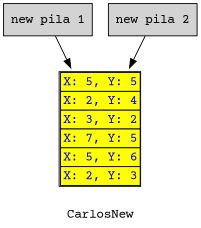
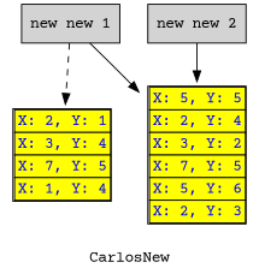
  digraph {
    fontname="Courier Prime"
    label="\nCarlosNew"
    node [fontname="Courier Prime" shape=box]
    edge [fontname="Courier Prime" style=solid]
-   n1 [label="new pila 1" rankdir=UD style=filled]
-   n2 [label="new pila 2" rankdir=UD style=filled]
+   n1 [label="new new 1" rankdir=UD style=filled]
+   n2 [label="new new 2" rankdir=UD style=filled]
+   n3 [label=< 	<table border="1" cellborder="1" cellspacing="0"> 		<tr><td bgcolor="yellow"><font color="#0000ff">X: 2, Y: 1</font></td></tr> 		<tr><td bgcolor="yellow"><font color="#0000ff">X: 3, Y: 4</font></td></tr> 		<tr><td bgcolor="yellow"><font color="#0000ff">X: 7, Y: 5</font></td></tr> 		<tr><td bgcolor="yellow"><font color="#0000ff">X: 1, Y: 4</font></td></tr> 	</table>> shape=plaintext]
    n4 [label=< 	<table border="1" cellborder="1" cellspacing="0"> 		<tr><td bgcolor="yellow"><font color="#0000ff">X: 5, Y: 5</font></td></tr> 		<tr><td bgcolor="yellow"><font color="#0000ff">X: 2, Y: 4</font></td></tr> 		<tr><td bgcolor="yellow"><font color="#0000ff">X: 3, Y: 2</font></td></tr> 		<tr><td bgcolor="yellow"><font color="#0000ff">X: 7, Y: 5</font></td></tr> 		<tr><td bgcolor="yellow"><font color="#0000ff">X: 5, Y: 6</font></td></tr> 		<tr><td bgcolor="yellow"><font color="#0000ff">X: 2, Y: 3</font></td></tr> 	</table>> shape=plaintext]
    subgraph sub_1 {
      rank=same
      n1
      n2
    }
+   n1 -> n3 [style=dashed]
    n1 -> n4
    n2 -> n4
  }
